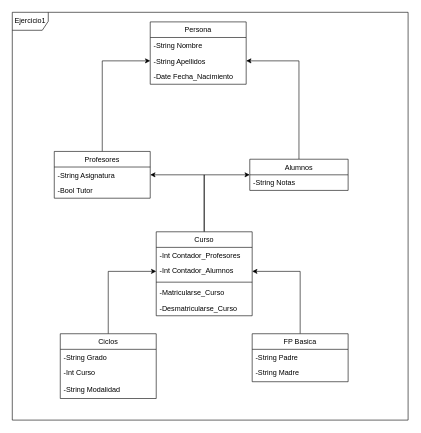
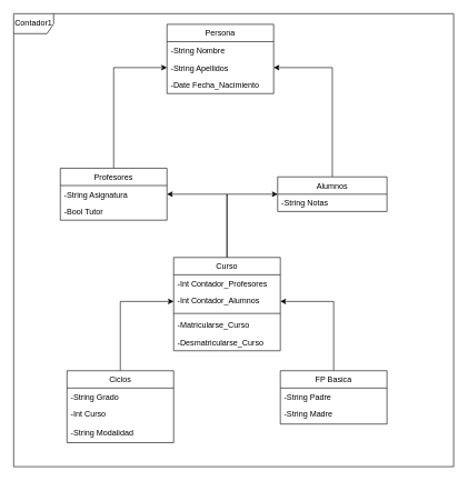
  <mxCell id="0" />
  <mxCell id="1" parent="0" />
  <mxCell id="2" style="edgeStyle=orthogonalEdgeStyle;rounded=0;orthogonalLoop=1;jettySize=auto;html=1;exitX=0.5;exitY=0;exitDx=0;exitDy=0;entryX=0;entryY=0.5;entryDx=0;entryDy=0;" edge="1" parent="1" source="3" target="28"><mxGeometry relative="1" as="geometry" /></mxCell>
  <mxCell id="3" value="Profesores" style="swimlane;fontStyle=0;align=center;verticalAlign=top;childLayout=stackLayout;horizontal=1;startSize=26;horizontalStack=0;resizeParent=1;resizeLast=0;collapsible=1;marginBottom=0;rounded=0;shadow=0;strokeWidth=1;" parent="1" vertex="1"><mxGeometry x="90" y="252" width="160" height="78" as="geometry"><mxRectangle x="120" y="360" width="160" height="26" as="alternateBounds" /></mxGeometry></mxCell>
  <mxCell id="4" value="-String Asignatura" style="text;align=left;verticalAlign=top;spacingLeft=4;spacingRight=4;overflow=hidden;rotatable=0;points=[[0,0.5],[1,0.5]];portConstraint=eastwest;rounded=0;shadow=0;html=0;" vertex="1" parent="3"><mxGeometry y="26" width="160" height="26" as="geometry" /></mxCell>
  <mxCell id="5" value="-Bool Tutor" style="text;align=left;verticalAlign=top;spacingLeft=4;spacingRight=4;overflow=hidden;rotatable=0;points=[[0,0.5],[1,0.5]];portConstraint=eastwest;rounded=0;shadow=0;html=0;" vertex="1" parent="3"><mxGeometry y="52" width="160" height="26" as="geometry" /></mxCell>
  <mxCell id="6" style="edgeStyle=orthogonalEdgeStyle;rounded=0;orthogonalLoop=1;jettySize=auto;html=1;exitX=0.5;exitY=0;exitDx=0;exitDy=0;entryX=1;entryY=0.5;entryDx=0;entryDy=0;" edge="1" parent="1" source="7" target="28"><mxGeometry relative="1" as="geometry" /></mxCell>
  <mxCell id="7" value="Alumnos" style="swimlane;fontStyle=0;align=center;verticalAlign=top;childLayout=stackLayout;horizontal=1;startSize=26;horizontalStack=0;resizeParent=1;resizeLast=0;collapsible=1;marginBottom=0;rounded=0;shadow=0;strokeWidth=1;" vertex="1" parent="1"><mxGeometry x="416" y="265" width="164" height="52" as="geometry"><mxRectangle x="120" y="360" width="160" height="26" as="alternateBounds" /></mxGeometry></mxCell>
  <mxCell id="8" value="-String Notas" style="text;align=left;verticalAlign=top;spacingLeft=4;spacingRight=4;overflow=hidden;rotatable=0;points=[[0,0.5],[1,0.5]];portConstraint=eastwest;rounded=0;shadow=0;html=0;" vertex="1" parent="7"><mxGeometry y="26" width="164" height="26" as="geometry" /></mxCell>
  <mxCell id="9" style="edgeStyle=orthogonalEdgeStyle;rounded=0;orthogonalLoop=1;jettySize=auto;html=1;exitX=0.5;exitY=0;exitDx=0;exitDy=0;entryX=1;entryY=0.5;entryDx=0;entryDy=0;" edge="1" parent="1" source="11" target="3"><mxGeometry relative="1" as="geometry"><mxPoint x="310" y="266" as="targetPoint" /></mxGeometry></mxCell>
  <mxCell id="10" style="edgeStyle=orthogonalEdgeStyle;rounded=0;orthogonalLoop=1;jettySize=auto;html=1;exitX=0.5;exitY=0;exitDx=0;exitDy=0;entryX=0;entryY=0.5;entryDx=0;entryDy=0;" edge="1" parent="1" source="11" target="7"><mxGeometry relative="1" as="geometry"><mxPoint x="330" y="236" as="targetPoint" /></mxGeometry></mxCell>
  <mxCell id="11" value="Curso" style="swimlane;fontStyle=0;align=center;verticalAlign=top;childLayout=stackLayout;horizontal=1;startSize=26;horizontalStack=0;resizeParent=1;resizeLast=0;collapsible=1;marginBottom=0;rounded=0;shadow=0;strokeWidth=1;" vertex="1" parent="1"><mxGeometry x="260" y="386" width="160" height="140" as="geometry"><mxRectangle x="120" y="360" width="160" height="26" as="alternateBounds" /></mxGeometry></mxCell>
  <mxCell id="12" value="-Int Contador_Profesores" style="text;align=left;verticalAlign=top;spacingLeft=4;spacingRight=4;overflow=hidden;rotatable=0;points=[[0,0.5],[1,0.5]];portConstraint=eastwest;" vertex="1" parent="11"><mxGeometry y="26" width="160" height="26" as="geometry" /></mxCell>
  <mxCell id="13" value="-Int Contador_Alumnos" style="text;align=left;verticalAlign=top;spacingLeft=4;spacingRight=4;overflow=hidden;rotatable=0;points=[[0,0.5],[1,0.5]];portConstraint=eastwest;" vertex="1" parent="11"><mxGeometry y="52" width="160" height="28" as="geometry" /></mxCell>
  <mxCell id="14" value="" style="line;strokeWidth=1;fillColor=none;align=left;verticalAlign=middle;spacingTop=-1;spacingLeft=3;spacingRight=3;rotatable=0;labelPosition=right;points=[];portConstraint=eastwest;strokeColor=inherit;" vertex="1" parent="11"><mxGeometry y="80" width="160" height="8" as="geometry" /></mxCell>
  <mxCell id="15" value="-Matricularse_Curso" style="text;align=left;verticalAlign=top;spacingLeft=4;spacingRight=4;overflow=hidden;rotatable=0;points=[[0,0.5],[1,0.5]];portConstraint=eastwest;rounded=0;shadow=0;html=0;" vertex="1" parent="11"><mxGeometry y="88" width="160" height="26" as="geometry" /></mxCell>
  <mxCell id="16" value="-Desmatricularse_Curso" style="text;align=left;verticalAlign=top;spacingLeft=4;spacingRight=4;overflow=hidden;rotatable=0;points=[[0,0.5],[1,0.5]];portConstraint=eastwest;rounded=0;shadow=0;html=0;" vertex="1" parent="11"><mxGeometry y="114" width="160" height="26" as="geometry" /></mxCell>
  <mxCell id="17" style="edgeStyle=orthogonalEdgeStyle;rounded=0;orthogonalLoop=1;jettySize=auto;html=1;exitX=0.5;exitY=0;exitDx=0;exitDy=0;entryX=0;entryY=0.5;entryDx=0;entryDy=0;" edge="1" parent="1" source="18" target="13"><mxGeometry relative="1" as="geometry" /></mxCell>
  <mxCell id="18" value="Ciclos" style="swimlane;fontStyle=0;align=center;verticalAlign=top;childLayout=stackLayout;horizontal=1;startSize=26;horizontalStack=0;resizeParent=1;resizeLast=0;collapsible=1;marginBottom=0;rounded=0;shadow=0;strokeWidth=1;" vertex="1" parent="1"><mxGeometry x="100" y="556" width="160" height="108" as="geometry"><mxRectangle x="120" y="360" width="160" height="26" as="alternateBounds" /></mxGeometry></mxCell>
  <mxCell id="19" value="-String Grado" style="text;align=left;verticalAlign=top;spacingLeft=4;spacingRight=4;overflow=hidden;rotatable=0;points=[[0,0.5],[1,0.5]];portConstraint=eastwest;" vertex="1" parent="18"><mxGeometry y="26" width="160" height="26" as="geometry" /></mxCell>
  <mxCell id="20" value="-Int Curso" style="text;align=left;verticalAlign=top;spacingLeft=4;spacingRight=4;overflow=hidden;rotatable=0;points=[[0,0.5],[1,0.5]];portConstraint=eastwest;" vertex="1" parent="18"><mxGeometry y="52" width="160" height="28" as="geometry" /></mxCell>
  <mxCell id="21" value="-String Modalidad" style="text;align=left;verticalAlign=top;spacingLeft=4;spacingRight=4;overflow=hidden;rotatable=0;points=[[0,0.5],[1,0.5]];portConstraint=eastwest;" vertex="1" parent="18"><mxGeometry y="80" width="160" height="28" as="geometry" /></mxCell>
  <mxCell id="22" style="edgeStyle=orthogonalEdgeStyle;rounded=0;orthogonalLoop=1;jettySize=auto;html=1;exitX=0.5;exitY=0;exitDx=0;exitDy=0;entryX=1;entryY=0.5;entryDx=0;entryDy=0;" edge="1" parent="1" source="23" target="13"><mxGeometry relative="1" as="geometry" /></mxCell>
  <mxCell id="23" value="FP Basica" style="swimlane;fontStyle=0;align=center;verticalAlign=top;childLayout=stackLayout;horizontal=1;startSize=26;horizontalStack=0;resizeParent=1;resizeLast=0;collapsible=1;marginBottom=0;rounded=0;shadow=0;strokeWidth=1;" vertex="1" parent="1"><mxGeometry x="420" y="556" width="160" height="80" as="geometry"><mxRectangle x="120" y="360" width="160" height="26" as="alternateBounds" /></mxGeometry></mxCell>
  <mxCell id="24" value="-String Padre" style="text;align=left;verticalAlign=top;spacingLeft=4;spacingRight=4;overflow=hidden;rotatable=0;points=[[0,0.5],[1,0.5]];portConstraint=eastwest;" vertex="1" parent="23"><mxGeometry y="26" width="160" height="26" as="geometry" /></mxCell>
  <mxCell id="25" value="-String Madre" style="text;align=left;verticalAlign=top;spacingLeft=4;spacingRight=4;overflow=hidden;rotatable=0;points=[[0,0.5],[1,0.5]];portConstraint=eastwest;" vertex="1" parent="23"><mxGeometry y="52" width="160" height="26" as="geometry" /></mxCell>
  <mxCell id="26" value="Persona&#10;" style="swimlane;fontStyle=0;align=center;verticalAlign=top;childLayout=stackLayout;horizontal=1;startSize=26;horizontalStack=0;resizeParent=1;resizeLast=0;collapsible=1;marginBottom=0;rounded=0;shadow=0;strokeWidth=1;" vertex="1" parent="1"><mxGeometry x="250" y="36" width="160" height="104" as="geometry"><mxRectangle x="120" y="360" width="160" height="26" as="alternateBounds" /></mxGeometry></mxCell>
  <mxCell id="27" value="-String Nombre" style="text;align=left;verticalAlign=top;spacingLeft=4;spacingRight=4;overflow=hidden;rotatable=0;points=[[0,0.5],[1,0.5]];portConstraint=eastwest;" vertex="1" parent="26"><mxGeometry y="26" width="160" height="26" as="geometry" /></mxCell>
  <mxCell id="28" value="-String Apellidos" style="text;align=left;verticalAlign=top;spacingLeft=4;spacingRight=4;overflow=hidden;rotatable=0;points=[[0,0.5],[1,0.5]];portConstraint=eastwest;rounded=0;shadow=0;html=0;" vertex="1" parent="26"><mxGeometry y="52" width="160" height="26" as="geometry" /></mxCell>
  <mxCell id="29" value="-Date Fecha_Nacimiento" style="text;align=left;verticalAlign=top;spacingLeft=4;spacingRight=4;overflow=hidden;rotatable=0;points=[[0,0.5],[1,0.5]];portConstraint=eastwest;rounded=0;shadow=0;html=0;" vertex="1" parent="26"><mxGeometry y="78" width="160" height="26" as="geometry" /></mxCell>
- <mxCell id="30" value="Ejercicio1" style="shape=umlFrame;whiteSpace=wrap;html=1;pointerEvents=0;" vertex="1" parent="1"><mxGeometry x="20" y="20" width="660" height="680" as="geometry" /></mxCell>
+ <mxCell id="30" value="Contador1" style="shape=umlFrame;whiteSpace=wrap;html=1;pointerEvents=0;" vertex="1" parent="1"><mxGeometry x="20" y="20" width="660" height="680" as="geometry" /></mxCell>
